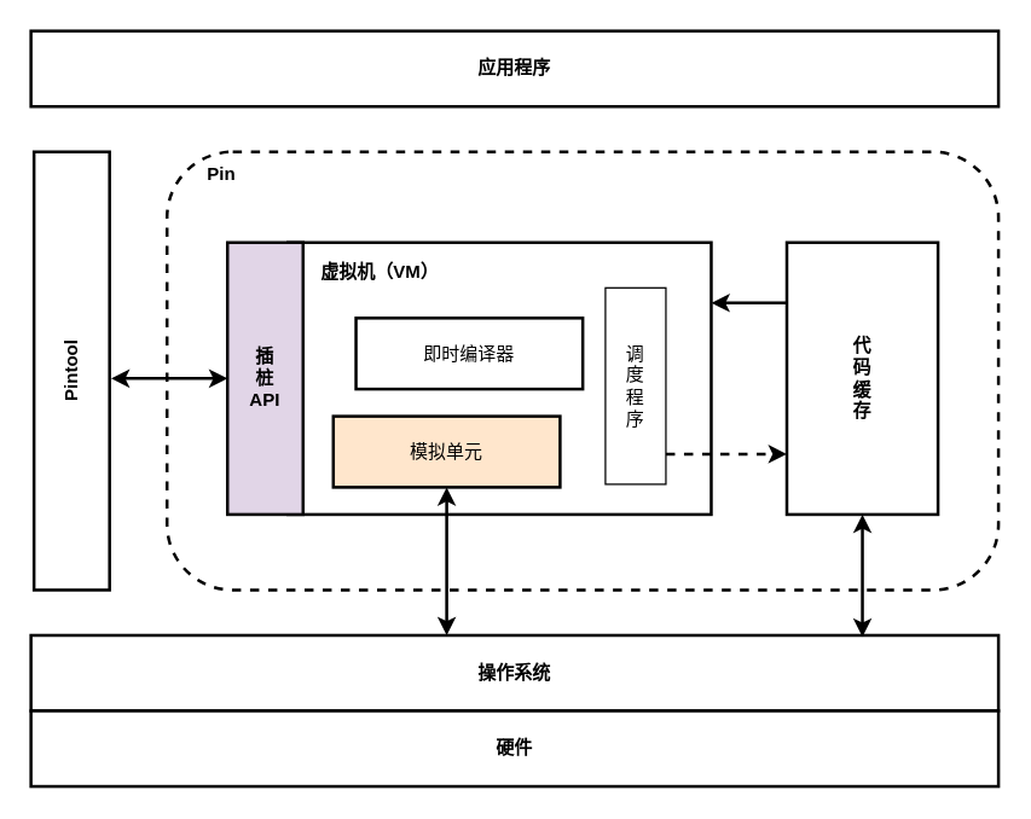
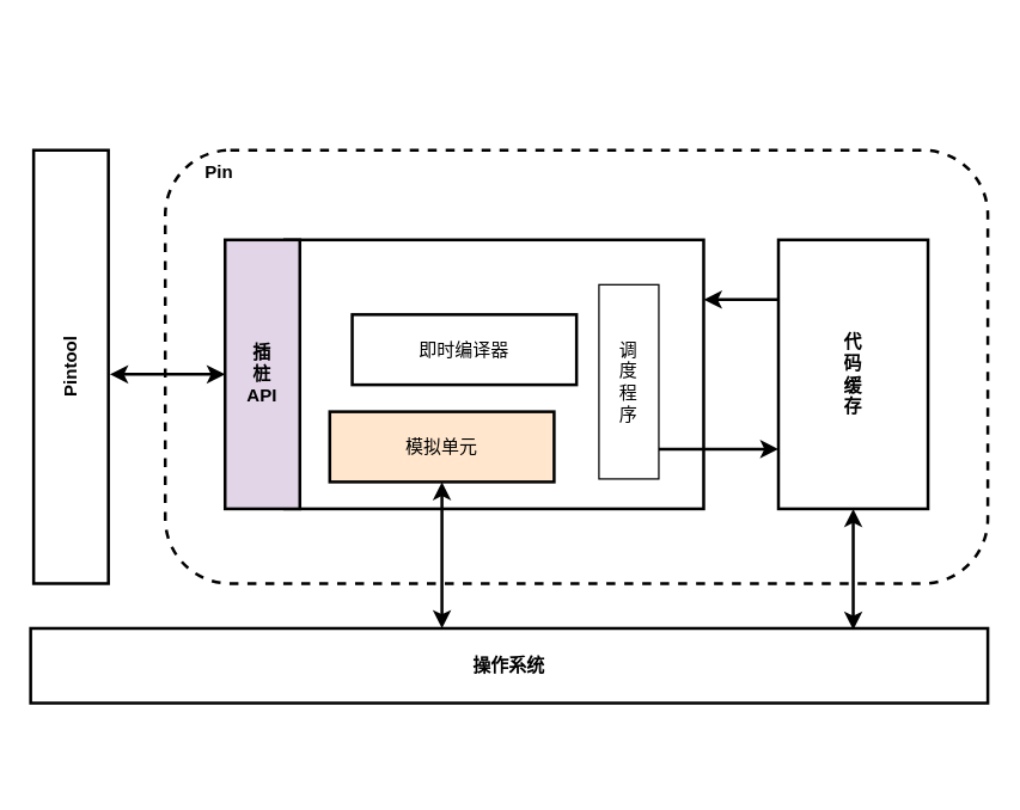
  <mxCell id="0" />
  <mxCell id="1" parent="0" />
  <mxCell id="2" value="" style="rounded=1;whiteSpace=wrap;html=1;dashed=1;strokeWidth=2;fontSize=12;" vertex="1" parent="1"><mxGeometry x="110" y="100" width="550" height="290" as="geometry" /></mxCell>
  <mxCell id="3" value="Pin" style="text;html=1;resizable=0;points=[];autosize=1;align=left;verticalAlign=top;spacingTop=-4;fontSize=12;fontStyle=1" vertex="1" parent="1"><mxGeometry x="135" y="105" width="40" height="20" as="geometry" /></mxCell>
- <mxCell id="4" value="应用程序" style="rounded=0;whiteSpace=wrap;html=1;horizontal=1;verticalAlign=middle;strokeWidth=2;fontStyle=1" vertex="1" parent="1"><mxGeometry x="20" y="20" width="640" height="50" as="geometry" /></mxCell>
  <mxCell id="5" value="Pintool" style="rounded=0;whiteSpace=wrap;html=1;horizontal=0;verticalAlign=middle;strokeWidth=2;fontStyle=1" vertex="1" parent="1"><mxGeometry x="22" y="100" width="50" height="290" as="geometry" /></mxCell>
  <mxCell id="6" value="" style="rounded=0;whiteSpace=wrap;html=1;strokeWidth=2;fontSize=12;" vertex="1" parent="1"><mxGeometry x="190" y="160" width="280" height="180" as="geometry" /></mxCell>
- <mxCell id="7" value="" style="edgeStyle=orthogonalEdgeStyle;rounded=0;orthogonalLoop=1;jettySize=auto;html=1;fontSize=12;strokeWidth=2;dashed=1;" edge="1" parent="1" source="8" target="14"><mxGeometry relative="1" as="geometry"><Array as="points"><mxPoint x="500" y="300" /><mxPoint x="500" y="300" /></Array></mxGeometry></mxCell>
+ <mxCell id="7" value="" style="edgeStyle=orthogonalEdgeStyle;rounded=0;orthogonalLoop=1;jettySize=auto;html=1;fontSize=12;strokeWidth=2;" edge="1" parent="1" source="8" target="14"><mxGeometry relative="1" as="geometry"><Array as="points"><mxPoint x="500" y="300" /><mxPoint x="500" y="300" /></Array></mxGeometry></mxCell>
  <mxCell id="8" value="&lt;div style=&quot;font-size: 12px;&quot;&gt;调&lt;/div&gt;&lt;div style=&quot;font-size: 12px;&quot;&gt;度&lt;/div&gt;&lt;div style=&quot;font-size: 12px;&quot;&gt;程&lt;/div&gt;&lt;div style=&quot;font-size: 12px;&quot;&gt;序&lt;/div&gt;" style="rounded=0;whiteSpace=wrap;html=1;strokeWidth=1;fontSize=12;" vertex="1" parent="1"><mxGeometry x="400" y="190" width="40" height="130" as="geometry" /></mxCell>
- <mxCell id="9" value="虚拟机（VM）" style="text;html=1;resizable=0;points=[];autosize=1;align=left;verticalAlign=top;spacingTop=-4;fontSize=12;fontStyle=1" vertex="1" parent="1"><mxGeometry x="210" y="170" width="100" height="20" as="geometry" /></mxCell>
  <mxCell id="10" value="即时编译器" style="rounded=0;whiteSpace=wrap;html=1;horizontal=1;verticalAlign=middle;strokeWidth=2;fontSize=12;" vertex="1" parent="1"><mxGeometry x="235" y="210" width="150" height="47" as="geometry" /></mxCell>
  <mxCell id="11" value="" style="edgeStyle=orthogonalEdgeStyle;rounded=0;orthogonalLoop=1;jettySize=auto;html=1;strokeWidth=2;fontSize=12;startArrow=classic;startFill=1;" edge="1" parent="1" source="12"><mxGeometry relative="1" as="geometry"><mxPoint x="295" y="420" as="targetPoint" /></mxGeometry></mxCell>
  <mxCell id="12" value="模拟单元" style="rounded=0;whiteSpace=wrap;html=1;horizontal=1;verticalAlign=middle;strokeWidth=2;fontSize=12;fillColor=#ffe6cc;" vertex="1" parent="1"><mxGeometry x="220" y="275" width="150" height="47" as="geometry" /></mxCell>
  <mxCell id="13" value="" style="edgeStyle=orthogonalEdgeStyle;rounded=0;orthogonalLoop=1;jettySize=auto;html=1;strokeWidth=2;fontSize=12;" edge="1" parent="1" source="14"><mxGeometry relative="1" as="geometry"><mxPoint x="470" y="200" as="targetPoint" /><Array as="points"><mxPoint x="470" y="200" /></Array></mxGeometry></mxCell>
  <mxCell id="14" value="&lt;div&gt;&lt;b&gt;代&lt;/b&gt;&lt;/div&gt;&lt;div&gt;&lt;b&gt;码&lt;/b&gt;&lt;/div&gt;&lt;div&gt;&lt;b&gt;缓&lt;/b&gt;&lt;/div&gt;&lt;div&gt;&lt;b&gt;存&lt;/b&gt;&lt;/div&gt;" style="rounded=0;whiteSpace=wrap;html=1;strokeWidth=2;fontSize=12;" vertex="1" parent="1"><mxGeometry x="520" y="160" width="100" height="180" as="geometry" /></mxCell>
  <mxCell id="15" value="&lt;div&gt;&lt;b&gt;插&lt;/b&gt;&lt;/div&gt;&lt;div&gt;&lt;b&gt;桩&lt;/b&gt;&lt;/div&gt;&lt;div&gt;&lt;b&gt;API&lt;br&gt;&lt;/b&gt;&lt;/div&gt;" style="rounded=0;whiteSpace=wrap;html=1;strokeWidth=2;fontSize=12;fillColor=#e1d5e7;" vertex="1" parent="1"><mxGeometry x="150" y="160" width="50" height="180" as="geometry" /></mxCell>
  <mxCell id="16" value="操作系统" style="rounded=0;whiteSpace=wrap;html=1;horizontal=1;verticalAlign=middle;strokeWidth=2;fontStyle=1" vertex="1" parent="1"><mxGeometry x="20" y="420" width="640" height="50" as="geometry" /></mxCell>
- <mxCell id="17" value="硬件" style="rounded=0;whiteSpace=wrap;html=1;horizontal=1;verticalAlign=middle;strokeWidth=2;fontStyle=1" vertex="1" parent="1"><mxGeometry x="20" y="470" width="640" height="50" as="geometry" /></mxCell>
  <mxCell id="18" value="" style="edgeStyle=orthogonalEdgeStyle;rounded=0;orthogonalLoop=1;jettySize=auto;html=1;strokeWidth=2;fontSize=12;startArrow=classic;startFill=1;exitX=0.5;exitY=1;exitDx=0;exitDy=0;" edge="1" parent="1" source="14"><mxGeometry relative="1" as="geometry"><mxPoint x="304.862" y="332" as="sourcePoint" /><mxPoint x="570" y="421" as="targetPoint" /></mxGeometry></mxCell>
  <mxCell id="19" value="" style="edgeStyle=orthogonalEdgeStyle;rounded=0;orthogonalLoop=1;jettySize=auto;html=1;strokeWidth=2;fontSize=12;startArrow=classic;startFill=1;exitX=0;exitY=0.5;exitDx=0;exitDy=0;" edge="1" parent="1" source="15"><mxGeometry relative="1" as="geometry"><mxPoint x="99.862" y="222" as="sourcePoint" /><mxPoint x="73" y="250" as="targetPoint" /></mxGeometry></mxCell>
